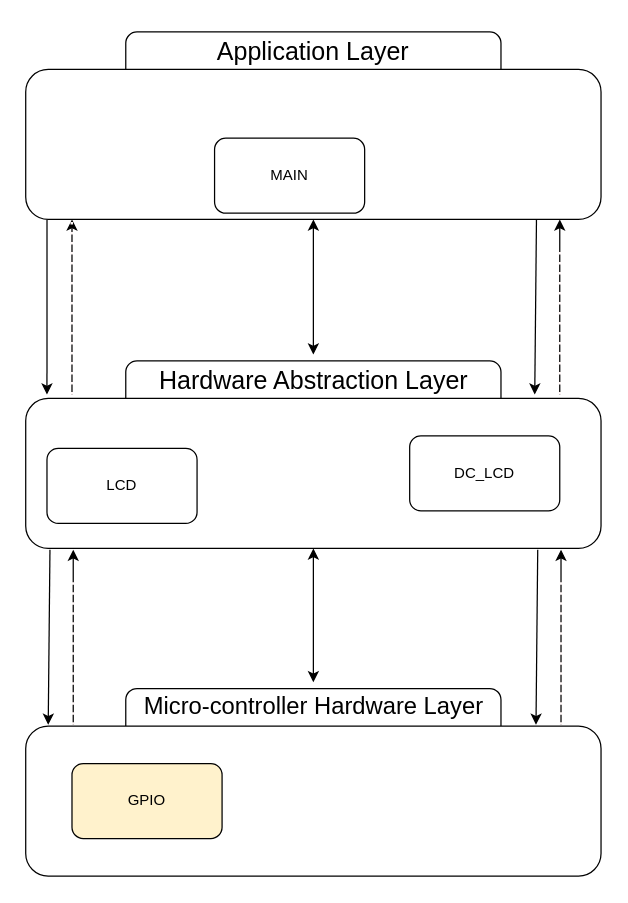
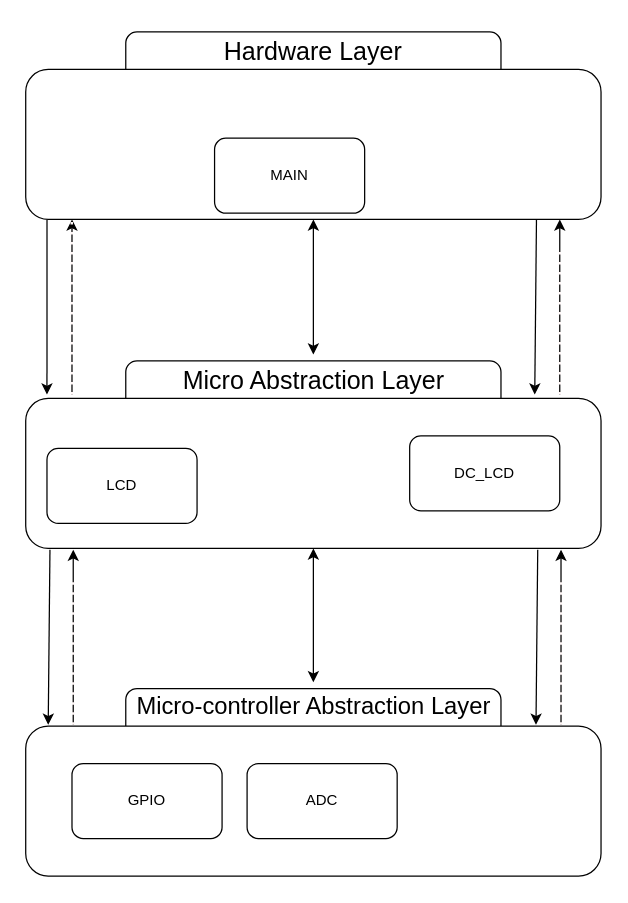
  <mxCell id="0" />
  <mxCell id="1" parent="0" />
  <mxCell id="2" value="" style="group" vertex="1" connectable="0" parent="1"><mxGeometry x="20" y="20" width="460" height="155" as="geometry" /></mxCell>
  <mxCell id="3" value="" style="rounded=1;whiteSpace=wrap;html=1;" vertex="1" parent="2"><mxGeometry x="80" y="5" width="300" height="60" as="geometry" /></mxCell>
  <mxCell id="4" value="" style="rounded=1;whiteSpace=wrap;html=1;" vertex="1" parent="2"><mxGeometry y="35" width="460" height="120" as="geometry" /></mxCell>
- <mxCell id="5" value="&lt;font style=&quot;font-size: 20px;&quot;&gt;Application Layer&lt;/font&gt;" style="text;html=1;align=center;verticalAlign=middle;whiteSpace=wrap;rounded=0;" vertex="1" parent="2"><mxGeometry x="135" width="190" height="40" as="geometry" /></mxCell>
+ <mxCell id="5" value="&lt;font style=&quot;font-size: 20px;&quot;&gt;Hardware Layer&lt;/font&gt;" style="text;html=1;align=center;verticalAlign=middle;whiteSpace=wrap;rounded=0;" vertex="1" parent="2"><mxGeometry x="135" width="190" height="40" as="geometry" /></mxCell>
  <mxCell id="6" value="MAIN" style="rounded=1;whiteSpace=wrap;html=1;" vertex="1" parent="2"><mxGeometry x="151" y="90" width="120" height="60" as="geometry" /></mxCell>
  <mxCell id="7" value="" style="group" vertex="1" connectable="0" parent="1"><mxGeometry x="20" y="283" width="460" height="155" as="geometry" /></mxCell>
  <mxCell id="8" value="" style="rounded=1;whiteSpace=wrap;html=1;" vertex="1" parent="7"><mxGeometry x="80" y="5" width="300" height="60" as="geometry" /></mxCell>
  <mxCell id="9" value="" style="rounded=1;whiteSpace=wrap;html=1;" vertex="1" parent="7"><mxGeometry y="35" width="460" height="120" as="geometry" /></mxCell>
- <mxCell id="10" value="&lt;font style=&quot;font-size: 20px;&quot;&gt;Hardware Abstraction Layer&lt;/font&gt;" style="text;html=1;align=center;verticalAlign=middle;whiteSpace=wrap;rounded=0;" vertex="1" parent="7"><mxGeometry x="97.5" width="265" height="40" as="geometry" /></mxCell>
+ <mxCell id="10" value="&lt;font style=&quot;font-size: 20px;&quot;&gt;Micro Abstraction Layer&lt;/font&gt;" style="text;html=1;align=center;verticalAlign=middle;whiteSpace=wrap;rounded=0;" vertex="1" parent="7"><mxGeometry x="97.5" width="265" height="40" as="geometry" /></mxCell>
  <mxCell id="11" value="LCD" style="rounded=1;whiteSpace=wrap;html=1;" vertex="1" parent="7"><mxGeometry x="17" y="75" width="120" height="60" as="geometry" /></mxCell>
  <mxCell id="12" value="DC_LCD" style="rounded=1;whiteSpace=wrap;html=1;" vertex="1" parent="7"><mxGeometry x="307" y="65" width="120" height="60" as="geometry" /></mxCell>
  <mxCell id="13" value="" style="group" vertex="1" connectable="0" parent="1"><mxGeometry x="20" y="545" width="460" height="155" as="geometry" /></mxCell>
  <mxCell id="14" value="" style="rounded=1;whiteSpace=wrap;html=1;" vertex="1" parent="13"><mxGeometry x="80" y="5" width="300" height="60" as="geometry" /></mxCell>
  <mxCell id="15" value="" style="rounded=1;whiteSpace=wrap;html=1;" vertex="1" parent="13"><mxGeometry y="35" width="460" height="120" as="geometry" /></mxCell>
- <mxCell id="16" value="&lt;font style=&quot;font-size: 19px;&quot;&gt;Micro-controller Hardware Layer&lt;/font&gt;" style="text;html=1;align=center;verticalAlign=middle;whiteSpace=wrap;rounded=0;" vertex="1" parent="13"><mxGeometry x="73.75" width="312.5" height="40" as="geometry" /></mxCell>
- <mxCell id="17" value="GPIO" style="rounded=1;whiteSpace=wrap;html=1;fillColor=#fff2cc;" vertex="1" parent="13"><mxGeometry x="37" y="65" width="120" height="60" as="geometry" /></mxCell>
+ <mxCell id="16" value="&lt;font style=&quot;font-size: 19px;&quot;&gt;Micro-controller Abstraction Layer&lt;/font&gt;" style="text;html=1;align=center;verticalAlign=middle;whiteSpace=wrap;rounded=0;" vertex="1" parent="13"><mxGeometry x="73.75" width="312.5" height="40" as="geometry" /></mxCell>
+ <mxCell id="17" value="GPIO" style="rounded=1;whiteSpace=wrap;html=1;" vertex="1" parent="13"><mxGeometry x="37" y="65" width="120" height="60" as="geometry" /></mxCell>
+ <mxCell id="18" value="ADC" style="rounded=1;whiteSpace=wrap;html=1;" vertex="1" parent="13"><mxGeometry x="177" y="65" width="120" height="60" as="geometry" /></mxCell>
  <mxCell id="19" value="" style="group" vertex="1" connectable="0" parent="1"><mxGeometry x="37" y="175" width="20" height="140" as="geometry" /></mxCell>
  <mxCell id="20" value="" style="endArrow=classic;html=1;rounded=0;exitX=0.037;exitY=1.001;exitDx=0;exitDy=0;exitPerimeter=0;" edge="1" parent="19" source="4"><mxGeometry width="50" height="50" relative="1" as="geometry"><mxPoint x="1.38" y="5.684e-14" as="sourcePoint" /><mxPoint y="140" as="targetPoint" /></mxGeometry></mxCell>
  <mxCell id="21" value="" style="group" vertex="1" connectable="0" parent="19"><mxGeometry x="20" height="140" as="geometry" /></mxCell>
  <mxCell id="22" value="" style="endArrow=classic;html=1;rounded=0;" edge="1" parent="21"><mxGeometry width="50" height="50" relative="1" as="geometry"><mxPoint y="140" as="sourcePoint" /><mxPoint as="targetPoint" /></mxGeometry></mxCell>
  <mxCell id="23" value="" style="endArrow=none;dashed=1;html=1;dashPattern=1 3;strokeWidth=2;rounded=0;entryX=0.08;entryY=1.016;entryDx=0;entryDy=0;entryPerimeter=0;strokeColor=#FFF7F7;" edge="1" parent="21" target="4"><mxGeometry width="50" height="50" relative="1" as="geometry"><mxPoint y="140" as="sourcePoint" /><mxPoint y="20" as="targetPoint" /></mxGeometry></mxCell>
  <mxCell id="24" value="" style="group" vertex="1" connectable="0" parent="1"><mxGeometry x="427" y="175" width="20" height="140" as="geometry" /></mxCell>
  <mxCell id="25" value="" style="endArrow=classic;html=1;rounded=0;exitX=0.037;exitY=1.001;exitDx=0;exitDy=0;exitPerimeter=0;" edge="1" parent="24"><mxGeometry width="50" height="50" relative="1" as="geometry"><mxPoint x="1.38" y="5.684e-14" as="sourcePoint" /><mxPoint y="140" as="targetPoint" /></mxGeometry></mxCell>
  <mxCell id="26" value="" style="group" vertex="1" connectable="0" parent="24"><mxGeometry x="20" height="140" as="geometry" /></mxCell>
  <mxCell id="27" value="" style="endArrow=classic;html=1;rounded=0;" edge="1" parent="26"><mxGeometry width="50" height="50" relative="1" as="geometry"><mxPoint y="140" as="sourcePoint" /><mxPoint as="targetPoint" /></mxGeometry></mxCell>
  <mxCell id="28" value="" style="endArrow=none;dashed=1;html=1;dashPattern=1 3;strokeWidth=2;rounded=0;entryX=0.08;entryY=1.016;entryDx=0;entryDy=0;entryPerimeter=0;strokeColor=#FFF7F7;" edge="1" parent="26"><mxGeometry width="50" height="50" relative="1" as="geometry"><mxPoint y="140" as="sourcePoint" /><mxPoint y="20" as="targetPoint" /></mxGeometry></mxCell>
  <mxCell id="29" value="" style="group" vertex="1" connectable="0" parent="1"><mxGeometry x="428" y="439" width="20" height="140" as="geometry" /></mxCell>
  <mxCell id="30" value="" style="endArrow=classic;html=1;rounded=0;exitX=0.037;exitY=1.001;exitDx=0;exitDy=0;exitPerimeter=0;" edge="1" parent="29"><mxGeometry width="50" height="50" relative="1" as="geometry"><mxPoint x="1.38" y="5.684e-14" as="sourcePoint" /><mxPoint y="140" as="targetPoint" /></mxGeometry></mxCell>
  <mxCell id="31" value="" style="group" vertex="1" connectable="0" parent="29"><mxGeometry x="20" height="140" as="geometry" /></mxCell>
  <mxCell id="32" value="" style="endArrow=classic;html=1;rounded=0;" edge="1" parent="31"><mxGeometry width="50" height="50" relative="1" as="geometry"><mxPoint y="140" as="sourcePoint" /><mxPoint as="targetPoint" /></mxGeometry></mxCell>
  <mxCell id="33" value="" style="endArrow=none;dashed=1;html=1;dashPattern=1 3;strokeWidth=2;rounded=0;entryX=0.08;entryY=1.016;entryDx=0;entryDy=0;entryPerimeter=0;strokeColor=#FFF7F7;" edge="1" parent="31"><mxGeometry width="50" height="50" relative="1" as="geometry"><mxPoint y="140" as="sourcePoint" /><mxPoint y="20" as="targetPoint" /></mxGeometry></mxCell>
  <mxCell id="34" value="" style="group" vertex="1" connectable="0" parent="1"><mxGeometry x="38" y="439" width="20" height="140" as="geometry" /></mxCell>
  <mxCell id="35" value="" style="endArrow=classic;html=1;rounded=0;exitX=0.037;exitY=1.001;exitDx=0;exitDy=0;exitPerimeter=0;" edge="1" parent="34"><mxGeometry width="50" height="50" relative="1" as="geometry"><mxPoint x="1.38" y="5.684e-14" as="sourcePoint" /><mxPoint y="140" as="targetPoint" /></mxGeometry></mxCell>
  <mxCell id="36" value="" style="group" vertex="1" connectable="0" parent="34"><mxGeometry x="20" height="140" as="geometry" /></mxCell>
  <mxCell id="37" value="" style="endArrow=classic;html=1;rounded=0;" edge="1" parent="36"><mxGeometry width="50" height="50" relative="1" as="geometry"><mxPoint y="140" as="sourcePoint" /><mxPoint as="targetPoint" /></mxGeometry></mxCell>
  <mxCell id="38" value="" style="endArrow=none;dashed=1;html=1;dashPattern=1 3;strokeWidth=2;rounded=0;entryX=0.08;entryY=1.016;entryDx=0;entryDy=0;entryPerimeter=0;strokeColor=#FFF7F7;" edge="1" parent="36"><mxGeometry width="50" height="50" relative="1" as="geometry"><mxPoint y="140" as="sourcePoint" /><mxPoint y="20" as="targetPoint" /></mxGeometry></mxCell>
  <mxCell id="39" value="" style="endArrow=classic;startArrow=classic;html=1;rounded=0;exitX=0.5;exitY=0;exitDx=0;exitDy=0;entryX=0.5;entryY=1;entryDx=0;entryDy=0;" edge="1" parent="1" source="16" target="9"><mxGeometry width="50" height="50" relative="1" as="geometry"><mxPoint x="227" y="375" as="sourcePoint" /><mxPoint x="277" y="325" as="targetPoint" /></mxGeometry></mxCell>
  <mxCell id="40" value="" style="endArrow=classic;startArrow=classic;html=1;rounded=0;exitX=0.5;exitY=0;exitDx=0;exitDy=0;entryX=0.5;entryY=1;entryDx=0;entryDy=0;" edge="1" parent="1" source="10" target="4"><mxGeometry width="50" height="50" relative="1" as="geometry"><mxPoint x="249.66" y="283" as="sourcePoint" /><mxPoint x="237" y="205" as="targetPoint" /></mxGeometry></mxCell>
